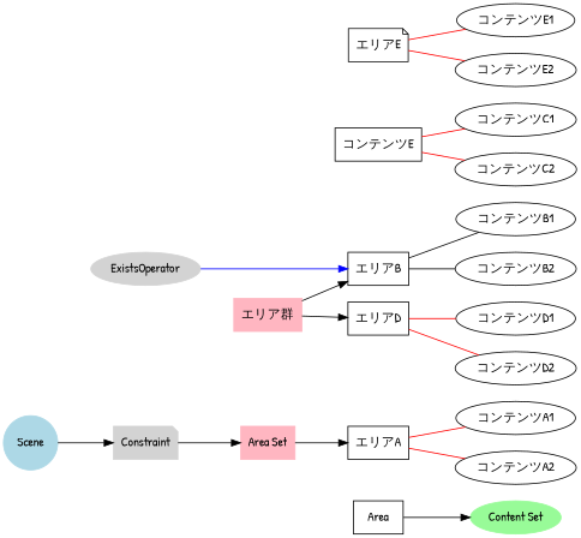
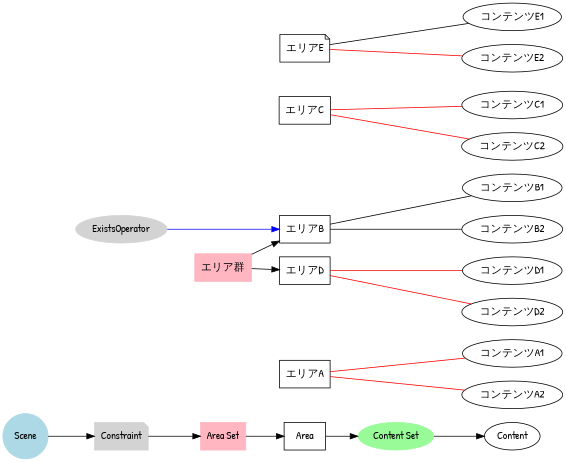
  digraph {
    clusterrank=global
    fontname="Patrick Hand"
    rankdir=LR
    node [fontname="Patrick Hand" shape=ellipse]
    edge [fontname="Patrick Hand" color=red dir=none]
    Area [shape=box]
    n2 [label="エリアA" shape=box]
    n3 [label="エリアB" shape=box]
-   n4 [label="コンテンツE" shape=box]
+   n4 [label="エリアC" shape=box]
    n5 [label="エリアD" shape=box]
    n6 [label="エリアE" shape=note]
+   Content
    n8 [label="コンテンツA1"]
    n9 [label="コンテンツB1"]
    n10 [label="コンテンツC1"]
    n11 [label="コンテンツD1"]
    n12 [label="コンテンツE1"]
    n13 [label="コンテンツA2"]
    n14 [label="コンテンツB2"]
    n15 [label="コンテンツC2"]
    n16 [label="コンテンツD2"]
    n17 [label="コンテンツE2"]
    Constraint [color=lightgrey shape=note style=filled]
    n19 [color=lightgrey label=ExistsOperator style=filled]
    "Area Set" [color=lightpink shape=box style=filled]
    n21 [color=lightpink label="エリア群" shape=box style=filled]
    "Content Set" [color=palegreen style=filled]
    Scene [color=lightblue shape=circle style=filled]
    subgraph sub_1 {
      rank=same
      Area
      n2
      n3
      n4
      n5
      n6
    }
    subgraph sub_2 {
      rank=same
+     Content
      n8
      n9
      n10
      n11
      n12
      n13
      n14
      n15
      n16
      n17
    }
    subgraph sub_3 {
      rank=same
      Constraint
      n19
    }
    subgraph sub_4 {
      rank=same
      Constraint
    }
    subgraph sub_5 {
      rank=same
      Constraint
    }
    subgraph sub_6 {
      "Area Set"
      n21
    }
    subgraph sub_7 {
      "Content Set"
    }
    subgraph sub_8 {
      rank=same
      Scene
    }
    Area -> "Content Set" [color="" dir=""]
    n2 -> n8
    n2 -> n13
    n3 -> n9 [color=black]
    n3 -> n14 [color=black]
    n4 -> n10
    n4 -> n15
    n5 -> n11
    n5 -> n16
-   n6 -> n12
+   n6 -> n12 [color=black]
    n6 -> n17
    Constraint -> "Area Set" [color="" dir=""]
    n19 -> n3 [color=blue dir=""]
-   "Area Set" -> n2 [color="" dir=""]
+   "Area Set" -> Area [color="" dir=""]
    n21 -> n3 [color="" dir=""]
    n21 -> n5 [color="" dir=""]
+   "Content Set" -> Content [color="" dir=""]
    Scene -> Constraint [color="" dir=""]
  }
